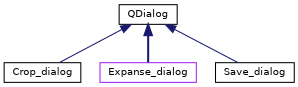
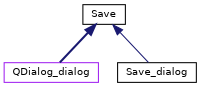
  digraph {
    rankdir=TB
    node [color=black fillcolor=white fontname=Helvetica fontsize=10 shape=record style=filled]
    edge [color=midnightblue dir=back fontname=Helvetica fontsize=10 labelfontname=Helvetica labelfontsize=10 style=solid]
-   n1 [height=0.2 label=QDialog width=0.4]
-   n2 [height=0.2 label=Crop_dialog width=0.4]
-   n3 [color=purple height=0.2 label=Expanse_dialog width=0.4]
+   n1 [height=0.2 label=Save width=0.4]
+   n3 [color=purple height=0.2 label=QDialog_dialog width=0.4]
    n4 [height=0.2 label=Save_dialog width=0.4]
-   n1 -> n2
    n1 -> n3 [style=bold]
    n1 -> n4
  }
